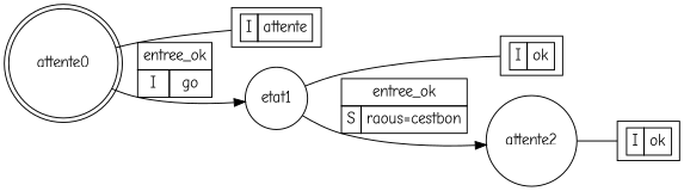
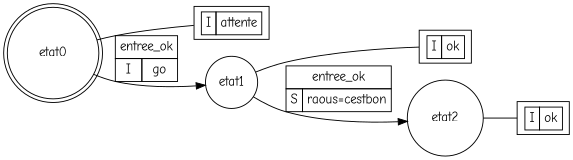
  digraph {
    fontname="Comic Neue"
    rankdir=LR
    node [fontname="Comic Neue" shape=box]
    edge [arrowhead=none fontname="Comic Neue"]
-   etat0 [shape=doublecircle label=attente0]
+   etat0 [shape=doublecircle]
    n2 [label=<<TABLE BORDER="0" CELLBORDER="1" CELLSPACING="0" CELLPADDING="4">     	    	<TR><TD>I</TD><TD>attente</TD> </TR>     	    	</TABLE>>]
    etat1 [shape=circle]
    n4 [label=<<TABLE BORDER="0" CELLBORDER="1" CELLSPACING="0" CELLPADDING="4">     	    	<TR><TD>I</TD><TD>ok</TD> </TR>     	    	</TABLE>>]
-   etat2 [shape=circle label=attente2]
+   etat2 [shape=circle]
    n6 [label=<<TABLE BORDER="0" CELLBORDER="1" CELLSPACING="0" CELLPADDING="4">     	    	<TR><TD>I</TD><TD>ok</TD> </TR>     	    	</TABLE>>]
    etat0 -> n2
    etat0 -> etat1 [label=<<TABLE BORDER="0" CELLBORDER="1" CELLSPACING="0" CELLPADDING="4">     	    	<TR>   <TD COLSPAN="2">entree_ok</TD> </TR>     	    	<TR><TD>I</TD><TD>go</TD> </TR>     	    	</TABLE>> shape=box arrowhead=""]
    etat1 -> n4
    etat1 -> etat2 [label=<<TABLE BORDER="0" CELLBORDER="1" CELLSPACING="0" CELLPADDING="4">     	    	<TR>   <TD COLSPAN="2">entree_ok</TD> </TR>     	    	<TR><TD>S</TD><TD>raous=cestbon</TD> </TR>     	    	</TABLE>> shape=box arrowhead=""]
    etat2 -> n6
  }
